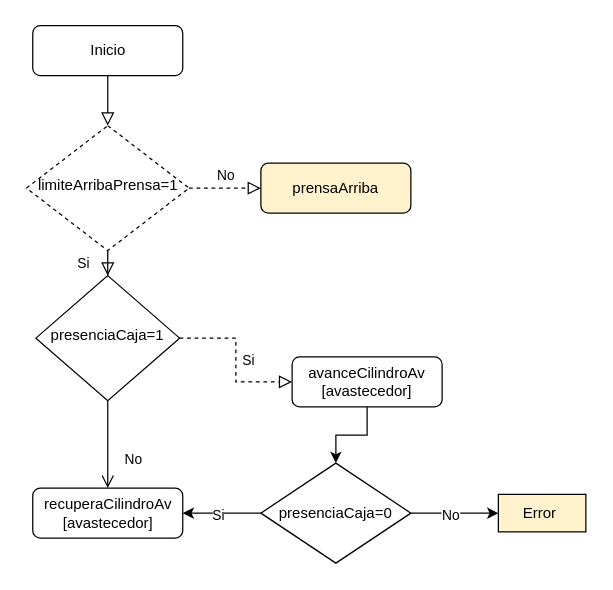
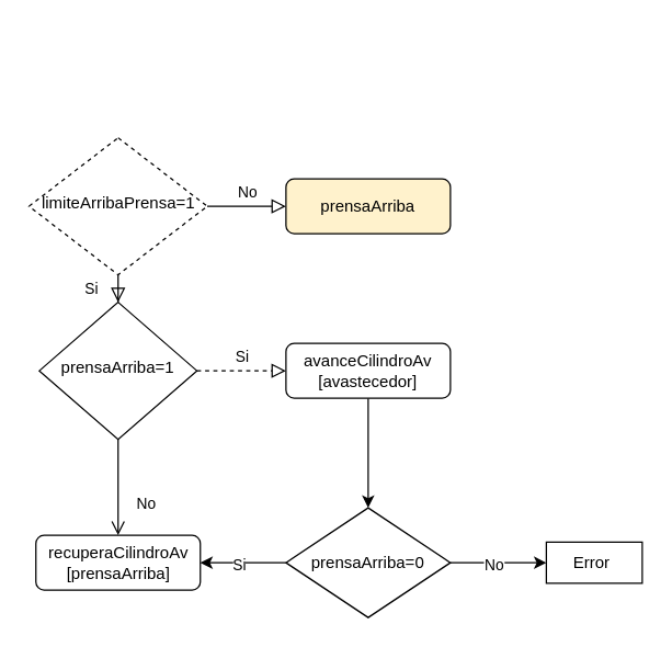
  <mxCell id="0" />
  <mxCell id="1" parent="0" />
- <mxCell id="2" value="" style="rounded=0;html=1;jettySize=auto;orthogonalLoop=1;fontSize=11;endArrow=block;endFill=0;endSize=8;strokeWidth=1;shadow=0;labelBackgroundColor=none;edgeStyle=orthogonalEdgeStyle;" edge="1" parent="1" source="3" target="6"><mxGeometry relative="1" as="geometry" /></mxCell>
- <mxCell id="3" value="Inicio" style="rounded=1;whiteSpace=wrap;html=1;fontSize=12;glass=0;strokeWidth=1;shadow=0;" vertex="1" parent="1"><mxGeometry x="25.5" y="20" width="120" height="40" as="geometry" /></mxCell>
  <mxCell id="4" value="Si" style="rounded=0;html=1;jettySize=auto;orthogonalLoop=1;fontSize=11;endArrow=block;endFill=0;endSize=8;strokeWidth=1;shadow=0;labelBackgroundColor=none;edgeStyle=orthogonalEdgeStyle;" edge="1" parent="1" source="6" target="10"><mxGeometry y="20" relative="1" as="geometry"><mxPoint as="offset" /></mxGeometry></mxCell>
- <mxCell id="5" value="No" style="edgeStyle=orthogonalEdgeStyle;rounded=0;html=1;jettySize=auto;orthogonalLoop=1;fontSize=11;endArrow=block;endFill=0;endSize=8;strokeWidth=1;shadow=0;labelBackgroundColor=none;dashed=1;" edge="1" parent="1" source="6" target="7"><mxGeometry y="10" relative="1" as="geometry"><mxPoint as="offset" /></mxGeometry></mxCell>
+ <mxCell id="5" value="No" style="edgeStyle=orthogonalEdgeStyle;rounded=0;html=1;jettySize=auto;orthogonalLoop=1;fontSize=11;endArrow=block;endFill=0;endSize=8;strokeWidth=1;shadow=0;labelBackgroundColor=none;" edge="1" parent="1" source="6" target="7"><mxGeometry y="10" relative="1" as="geometry"><mxPoint as="offset" /></mxGeometry></mxCell>
  <mxCell id="6" value="limiteArribaPrensa=1" style="rhombus;whiteSpace=wrap;html=1;shadow=0;fontFamily=Helvetica;fontSize=12;align=center;strokeWidth=1;spacing=6;spacingTop=-4;dashed=1;" vertex="1" parent="1"><mxGeometry x="20.5" y="100" width="130" height="100" as="geometry" /></mxCell>
  <mxCell id="7" value="prensaArriba" style="rounded=1;whiteSpace=wrap;html=1;fontSize=12;glass=0;strokeWidth=1;shadow=0;fillColor=#fff2cc;" vertex="1" parent="1"><mxGeometry x="208" y="130" width="120" height="40" as="geometry" /></mxCell>
  <mxCell id="8" value="No" style="rounded=0;html=1;jettySize=auto;orthogonalLoop=1;fontSize=11;endArrow=open;endFill=0;endSize=8;strokeWidth=1;shadow=0;labelBackgroundColor=none;edgeStyle=orthogonalEdgeStyle;" edge="1" parent="1" source="10" target="11"><mxGeometry x="0.333" y="20" relative="1" as="geometry"><mxPoint as="offset" /></mxGeometry></mxCell>
  <mxCell id="9" value="Si" style="edgeStyle=orthogonalEdgeStyle;rounded=0;html=1;jettySize=auto;orthogonalLoop=1;fontSize=11;endArrow=block;endFill=0;endSize=8;strokeWidth=1;shadow=0;labelBackgroundColor=none;dashed=1;" edge="1" parent="1" source="10" target="13"><mxGeometry y="10" relative="1" as="geometry"><mxPoint as="offset" /></mxGeometry></mxCell>
- <mxCell id="10" value="presenciaCaja=1" style="rhombus;whiteSpace=wrap;html=1;shadow=0;fontFamily=Helvetica;fontSize=12;align=center;strokeWidth=1;spacing=6;spacingTop=-4;" vertex="1" parent="1"><mxGeometry x="28" y="220" width="115" height="100" as="geometry" /></mxCell>
- <mxCell id="11" value="recuperaCilindroAv&lt;br&gt;[avastecedor]" style="rounded=1;whiteSpace=wrap;html=1;fontSize=12;glass=0;strokeWidth=1;shadow=0;" vertex="1" parent="1"><mxGeometry x="25.5" y="390" width="120" height="40" as="geometry" /></mxCell>
+ <mxCell id="10" value="prensaArriba=1" style="rhombus;whiteSpace=wrap;html=1;shadow=0;fontFamily=Helvetica;fontSize=12;align=center;strokeWidth=1;spacing=6;spacingTop=-4;" vertex="1" parent="1"><mxGeometry x="28" y="220" width="115" height="100" as="geometry" /></mxCell>
+ <mxCell id="11" value="recuperaCilindroAv&lt;br&gt;[prensaArriba]" style="rounded=1;whiteSpace=wrap;html=1;fontSize=12;glass=0;strokeWidth=1;shadow=0;" vertex="1" parent="1"><mxGeometry x="25.5" y="390" width="120" height="40" as="geometry" /></mxCell>
  <mxCell id="12" value="" style="edgeStyle=orthogonalEdgeStyle;rounded=0;orthogonalLoop=1;jettySize=auto;html=1;" edge="1" parent="1" source="13" target="18"><mxGeometry relative="1" as="geometry" /></mxCell>
- <mxCell id="13" value="avanceCilindroAv&lt;br&gt;[avastecedor]" style="rounded=1;whiteSpace=wrap;html=1;fontSize=12;glass=0;strokeWidth=1;shadow=0;" vertex="1" parent="1"><mxGeometry x="233" y="285" width="120" height="40" as="geometry" /></mxCell>
+ <mxCell id="13" value="avanceCilindroAv&lt;br&gt;[avastecedor]" style="rounded=1;whiteSpace=wrap;html=1;fontSize=12;glass=0;strokeWidth=1;shadow=0;" vertex="1" parent="1"><mxGeometry x="208" y="250" width="120" height="40" as="geometry" /></mxCell>
  <mxCell id="14" value="" style="edgeStyle=orthogonalEdgeStyle;rounded=0;orthogonalLoop=1;jettySize=auto;html=1;" edge="1" parent="1" source="18" target="11"><mxGeometry relative="1" as="geometry" /></mxCell>
  <mxCell id="15" value="Si" style="edgeLabel;html=1;align=center;verticalAlign=middle;resizable=0;points=[];" vertex="1" connectable="0" parent="14"><mxGeometry x="0.133" y="1" relative="1" as="geometry"><mxPoint as="offset" /></mxGeometry></mxCell>
  <mxCell id="16" value="" style="edgeStyle=orthogonalEdgeStyle;rounded=0;orthogonalLoop=1;jettySize=auto;html=1;" edge="1" parent="1" source="18" target="19"><mxGeometry relative="1" as="geometry" /></mxCell>
  <mxCell id="17" value="No" style="edgeLabel;html=1;align=center;verticalAlign=middle;resizable=0;points=[];" vertex="1" connectable="0" parent="16"><mxGeometry x="-0.126" y="-1" relative="1" as="geometry"><mxPoint as="offset" /></mxGeometry></mxCell>
- <mxCell id="18" value="presenciaCaja=0" style="rhombus;whiteSpace=wrap;html=1;" vertex="1" parent="1"><mxGeometry x="208" y="370" width="120" height="80" as="geometry" /></mxCell>
- <mxCell id="19" value="Error&amp;nbsp;" style="whiteSpace=wrap;html=1;fillColor=#fff2cc;" vertex="1" parent="1"><mxGeometry x="398" y="395" width="70" height="30" as="geometry" /></mxCell>
+ <mxCell id="18" value="prensaArriba=0" style="rhombus;whiteSpace=wrap;html=1;" vertex="1" parent="1"><mxGeometry x="208" y="370" width="120" height="80" as="geometry" /></mxCell>
+ <mxCell id="19" value="Error&amp;nbsp;" style="whiteSpace=wrap;html=1;" vertex="1" parent="1"><mxGeometry x="398" y="395" width="70" height="30" as="geometry" /></mxCell>
